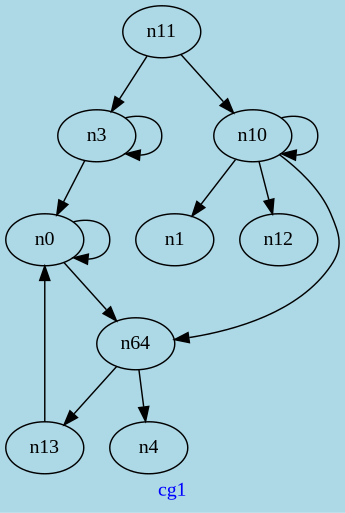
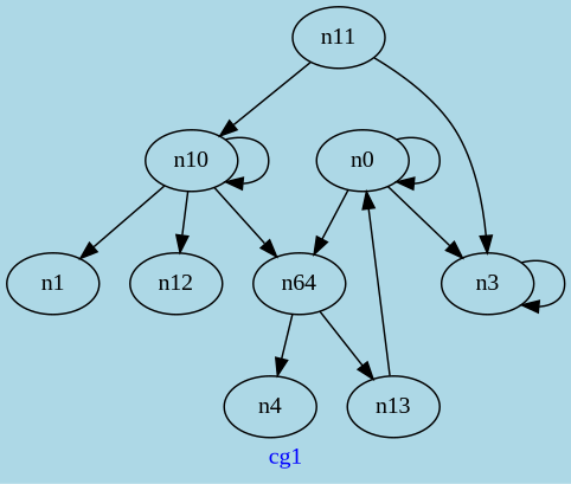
  digraph {
    bgcolor=lightblue
    fontcolor=blue
    fontname="Liberation Serif"
    label=cg1
    node [fontname="Liberation Serif"]
    edge [fontname="Liberation Serif"]
    n0
    n14 [label=n64]
    n4
    n13
    n3
    n10
    n1
    n12
    n11
    n0 -> n0
    n0 -> n14
    n14 -> n4
    n14 -> n13
    n13 -> n0
-   n3 -> n0
+   n0 -> n3
    n3 -> n3
    n10 -> n14
    n10 -> n10
    n10 -> n1
    n10 -> n12
    n11 -> n3
    n11 -> n10
  }
